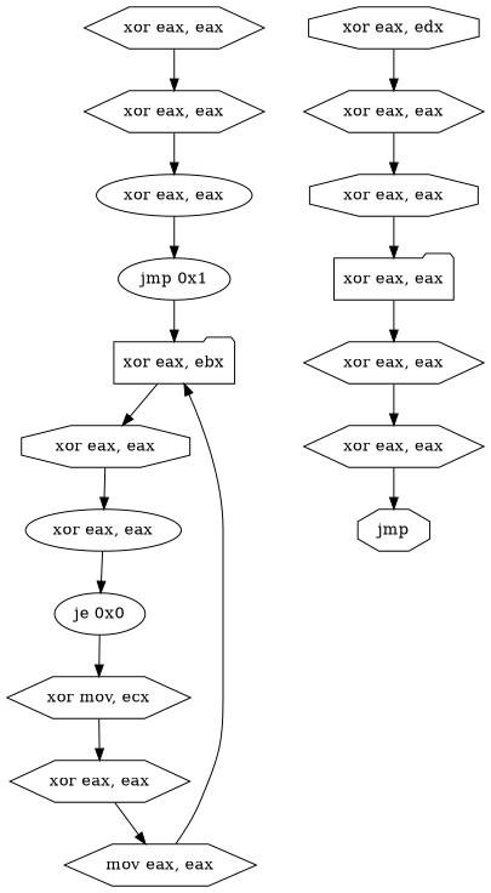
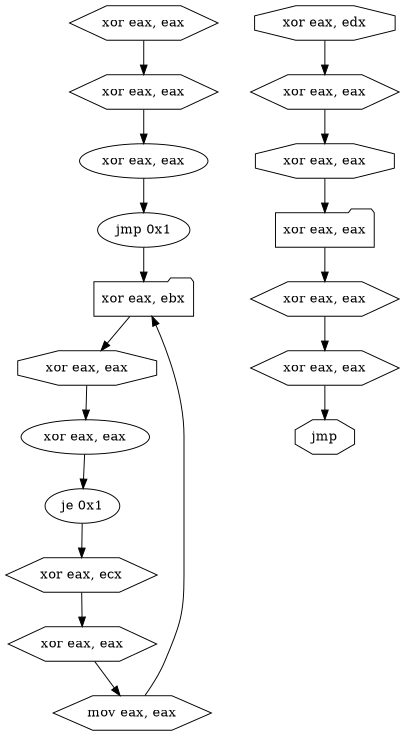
  digraph {
    node [shape=hexagon]
    edge [childnumber=1]
    n1 [label="xor eax, eax" root=true]
    n2 [label="xor eax, eax"]
    n3 [label="xor eax, eax" shape=ellipse]
    n4 [label="jmp 0x1" shape=ellipse]
    n5 [label="xor eax, ebx" shape=folder]
    n6 [label="xor eax, eax" shape=octagon]
    n7 [label="xor eax, eax" shape=ellipse]
-   n8 [label="je 0x0" shape=ellipse]
-   n9 [label="xor mov, ecx"]
+   n8 [label="je 0x1" shape=ellipse]
+   n9 [label="xor eax, ecx"]
    n10 [label="xor eax, eax"]
    n11 [label="xor eax, edx" shape=octagon]
    n12 [label="xor eax, eax"]
    n13 [label="mov eax, eax"]
    n14 [label="xor eax, eax" shape=octagon]
    n15 [label="xor eax, eax" shape=folder]
    n16 [label="xor eax, eax"]
    n17 [label="xor eax, eax"]
    n18 [label=jmp shape=octagon]
    n1 -> n2
    n2 -> n3
    n3 -> n4
    n4 -> n5 [childnumber=2]
    n5 -> n6
    n6 -> n7
    n7 -> n8
    n8 -> n9 [childnumber=2]
    n9 -> n10
    n10 -> n13
    n11 -> n12
    n12 -> n14
    n13 -> n5
    n14 -> n15
    n15 -> n16
    n16 -> n17
    n17 -> n18
  }
